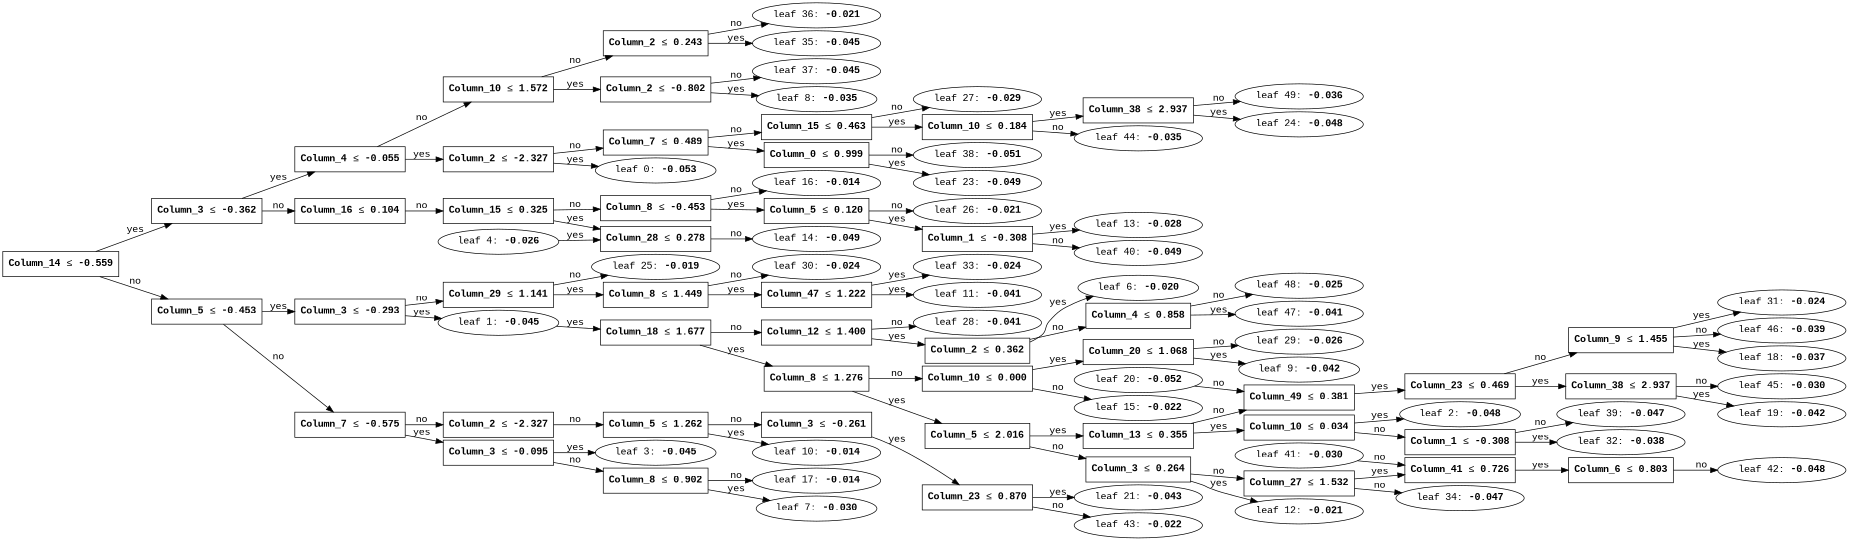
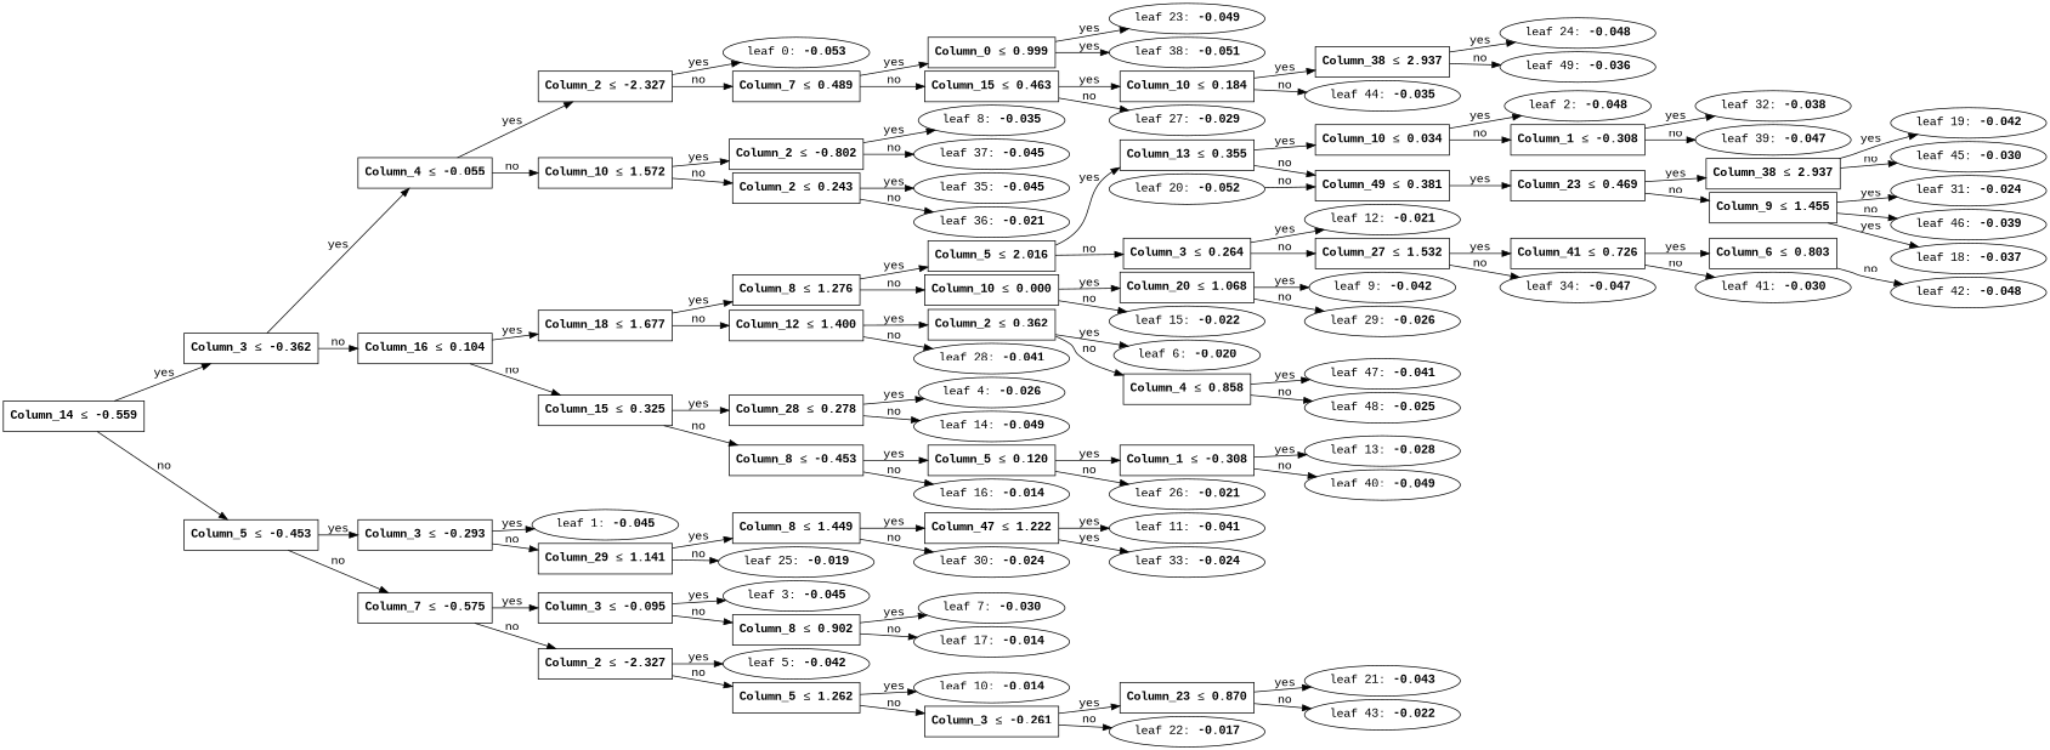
  digraph {
    fontname="Liberation Mono"
    nodesep=0.05
    rankdir=LR
    ranksep=0.3
    node [fontname="Liberation Mono"]
    edge [fontname="Liberation Mono"]
    n1 [fillcolor=white label=<<B>Column_14</B> &#8804; <B>-0.559</B>> shape=rectangle]
    n2 [fillcolor=white label=<<B>Column_3</B> &#8804; <B>-0.362</B>> shape=rectangle]
    n3 [fillcolor=white label=<<B>Column_5</B> &#8804; <B>-0.453</B>> shape=rectangle]
    n4 [fillcolor=white label=<<B>Column_4</B> &#8804; <B>-0.055</B>> shape=rectangle]
    n5 [fillcolor=white label=<<B>Column_16</B> &#8804; <B>0.104</B>> shape=rectangle]
    n6 [fillcolor=white label=<<B>Column_3</B> &#8804; <B>-0.293</B>> shape=rectangle]
    n7 [fillcolor=white label=<<B>Column_7</B> &#8804; <B>-0.575</B>> shape=rectangle]
    n8 [fillcolor=white label=<<B>Column_2</B> &#8804; <B>-2.327</B>> shape=rectangle]
    n9 [fillcolor=white label=<<B>Column_10</B> &#8804; <B>1.572</B>> shape=rectangle]
    n10 [fillcolor=white label=<<B>Column_18</B> &#8804; <B>1.677</B>> shape=rectangle]
    n11 [fillcolor=white label=<<B>Column_15</B> &#8804; <B>0.325</B>> shape=rectangle]
    n12 [label=<leaf 0: <B>-0.053</B>>]
    n13 [fillcolor=white label=<<B>Column_7</B> &#8804; <B>0.489</B>> shape=rectangle]
    n14 [fillcolor=white label=<<B>Column_2</B> &#8804; <B>-0.802</B>> shape=rectangle]
    n15 [fillcolor=white label=<<B>Column_2</B> &#8804; <B>0.243</B>> shape=rectangle]
    n16 [fillcolor=white label=<<B>Column_0</B> &#8804; <B>0.999</B>> shape=rectangle]
    n17 [fillcolor=white label=<<B>Column_15</B> &#8804; <B>0.463</B>> shape=rectangle]
    n18 [label=<leaf 23: <B>-0.049</B>>]
    n19 [label=<leaf 38: <B>-0.051</B>>]
    n20 [fillcolor=white label=<<B>Column_10</B> &#8804; <B>0.184</B>> shape=rectangle]
    n21 [label=<leaf 27: <B>-0.029</B>>]
    n22 [fillcolor=white label=<<B>Column_38</B> &#8804; <B>2.937</B>> shape=rectangle]
    n23 [label=<leaf 44: <B>-0.035</B>>]
    n24 [label=<leaf 24: <B>-0.048</B>>]
    n25 [label=<leaf 49: <B>-0.036</B>>]
    n26 [label=<leaf 8: <B>-0.035</B>>]
    n27 [label=<leaf 37: <B>-0.045</B>>]
    n28 [label=<leaf 35: <B>-0.045</B>>]
    n29 [label=<leaf 36: <B>-0.021</B>>]
    n30 [fillcolor=white label=<<B>Column_8</B> &#8804; <B>1.276</B>> shape=rectangle]
    n31 [fillcolor=white label=<<B>Column_12</B> &#8804; <B>1.400</B>> shape=rectangle]
    n32 [fillcolor=white label=<<B>Column_28</B> &#8804; <B>0.278</B>> shape=rectangle]
    n33 [fillcolor=white label=<<B>Column_8</B> &#8804; <B>-0.453</B>> shape=rectangle]
    n34 [fillcolor=white label=<<B>Column_5</B> &#8804; <B>2.016</B>> shape=rectangle]
    n35 [fillcolor=white label=<<B>Column_10</B> &#8804; <B>0.000</B>> shape=rectangle]
    n36 [fillcolor=white label=<<B>Column_2</B> &#8804; <B>0.362</B>> shape=rectangle]
    n37 [label=<leaf 28: <B>-0.041</B>>]
    n38 [fillcolor=white label=<<B>Column_13</B> &#8804; <B>0.355</B>> shape=rectangle]
    n39 [fillcolor=white label=<<B>Column_3</B> &#8804; <B>0.264</B>> shape=rectangle]
    n40 [fillcolor=white label=<<B>Column_20</B> &#8804; <B>1.068</B>> shape=rectangle]
    n41 [label=<leaf 15: <B>-0.022</B>>]
    n42 [fillcolor=white label=<<B>Column_10</B> &#8804; <B>0.034</B>> shape=rectangle]
    n43 [fillcolor=white label=<<B>Column_49</B> &#8804; <B>0.381</B>> shape=rectangle]
    n44 [label=<leaf 12: <B>-0.021</B>>]
    n45 [fillcolor=white label=<<B>Column_27</B> &#8804; <B>1.532</B>> shape=rectangle]
    n46 [label=<leaf 2: <B>-0.048</B>>]
    n47 [fillcolor=white label=<<B>Column_1</B> &#8804; <B>-0.308</B>> shape=rectangle]
    n48 [fillcolor=white label=<<B>Column_23</B> &#8804; <B>0.469</B>> shape=rectangle]
    n49 [label=<leaf 32: <B>-0.038</B>>]
    n50 [label=<leaf 39: <B>-0.047</B>>]
    n51 [fillcolor=white label=<<B>Column_38</B> &#8804; <B>2.937</B>> shape=rectangle]
    n52 [fillcolor=white label=<<B>Column_9</B> &#8804; <B>1.455</B>> shape=rectangle]
    n53 [label=<leaf 20: <B>-0.052</B>>]
    n54 [label=<leaf 19: <B>-0.042</B>>]
    n55 [label=<leaf 45: <B>-0.030</B>>]
    n56 [label=<leaf 31: <B>-0.024</B>>]
    n57 [label=<leaf 46: <B>-0.039</B>>]
    n58 [label=<leaf 18: <B>-0.037</B>>]
    n59 [fillcolor=white label=<<B>Column_41</B> &#8804; <B>0.726</B>> shape=rectangle]
    n60 [label=<leaf 34: <B>-0.047</B>>]
    n61 [fillcolor=white label=<<B>Column_6</B> &#8804; <B>0.803</B>> shape=rectangle]
    n62 [label=<leaf 41: <B>-0.030</B>>]
    n63 [label=<leaf 42: <B>-0.048</B>>]
    n64 [label=<leaf 9: <B>-0.042</B>>]
    n65 [label=<leaf 29: <B>-0.026</B>>]
    n66 [label=<leaf 6: <B>-0.020</B>>]
    n67 [fillcolor=white label=<<B>Column_4</B> &#8804; <B>0.858</B>> shape=rectangle]
    n68 [label=<leaf 47: <B>-0.041</B>>]
    n69 [label=<leaf 48: <B>-0.025</B>>]
    n70 [label=<leaf 4: <B>-0.026</B>>]
    n71 [label=<leaf 14: <B>-0.049</B>>]
    n72 [fillcolor=white label=<<B>Column_5</B> &#8804; <B>0.120</B>> shape=rectangle]
    n73 [label=<leaf 16: <B>-0.014</B>>]
    n74 [fillcolor=white label=<<B>Column_1</B> &#8804; <B>-0.308</B>> shape=rectangle]
    n75 [label=<leaf 26: <B>-0.021</B>>]
    n76 [label=<leaf 13: <B>-0.028</B>>]
    n77 [label=<leaf 40: <B>-0.049</B>>]
    n78 [label=<leaf 1: <B>-0.045</B>>]
    n79 [fillcolor=white label=<<B>Column_29</B> &#8804; <B>1.141</B>> shape=rectangle]
    n80 [fillcolor=white label=<<B>Column_3</B> &#8804; <B>-0.095</B>> shape=rectangle]
    n81 [fillcolor=white label=<<B>Column_2</B> &#8804; <B>-2.327</B>> shape=rectangle]
    n82 [fillcolor=white label=<<B>Column_8</B> &#8804; <B>1.449</B>> shape=rectangle]
    n83 [label=<leaf 25: <B>-0.019</B>>]
    n84 [fillcolor=white label=<<B>Column_47</B> &#8804; <B>1.222</B>> shape=rectangle]
    n85 [label=<leaf 30: <B>-0.024</B>>]
    n86 [label=<leaf 11: <B>-0.041</B>>]
    n87 [label=<leaf 33: <B>-0.024</B>>]
    n88 [label=<leaf 3: <B>-0.045</B>>]
    n89 [fillcolor=white label=<<B>Column_8</B> &#8804; <B>0.902</B>> shape=rectangle]
+   n90 [label=<leaf 5: <B>-0.042</B>>]
    n91 [fillcolor=white label=<<B>Column_5</B> &#8804; <B>1.262</B>> shape=rectangle]
    n92 [label=<leaf 7: <B>-0.030</B>>]
    n93 [label=<leaf 17: <B>-0.014</B>>]
    n94 [label=<leaf 10: <B>-0.014</B>>]
    n95 [fillcolor=white label=<<B>Column_3</B> &#8804; <B>-0.261</B>> shape=rectangle]
    n96 [fillcolor=white label=<<B>Column_23</B> &#8804; <B>0.870</B>> shape=rectangle]
+   n97 [label=<leaf 22: <B>-0.017</B>>]
    n98 [label=<leaf 21: <B>-0.043</B>>]
    n99 [label=<leaf 43: <B>-0.022</B>>]
    n1 -> n2 [label=yes]
    n1 -> n3 [label=no]
    n2 -> n4 [label=yes]
    n2 -> n5 [label=no]
    n3 -> n6 [label=yes]
    n3 -> n7 [label=no]
    n4 -> n8 [label=yes]
    n4 -> n9 [label=no]
-   n78 -> n10 [label=yes]
+   n5 -> n10 [label=yes]
    n5 -> n11 [label=no]
    n6 -> n78 [label=yes]
    n6 -> n79 [label=no]
    n7 -> n80 [label=yes]
    n7 -> n81 [label=no]
    n8 -> n12 [label=yes]
    n8 -> n13 [label=no]
    n9 -> n14 [label=yes]
    n9 -> n15 [label=no]
    n10 -> n30 [label=yes]
    n10 -> n31 [label=no]
    n11 -> n32 [label=yes]
    n11 -> n33 [label=no]
    n13 -> n16 [label=yes]
    n13 -> n17 [label=no]
    n14 -> n26 [label=yes]
    n14 -> n27 [label=no]
    n15 -> n28 [label=yes]
    n15 -> n29 [label=no]
    n16 -> n18 [label=yes]
-   n16 -> n19 [label=no]
+   n16 -> n19 [label=yes]
    n17 -> n20 [label=yes]
    n17 -> n21 [label=no]
    n20 -> n22 [label=yes]
    n20 -> n23 [label=no]
    n22 -> n24 [label=yes]
    n22 -> n25 [label=no]
    n30 -> n34 [label=yes]
    n30 -> n35 [label=no]
    n31 -> n36 [label=yes]
    n31 -> n37 [label=no]
-   n70 -> n32 [label=yes]
+   n32 -> n70 [label=yes]
    n32 -> n71 [label=no]
    n33 -> n72 [label=yes]
    n33 -> n73 [label=no]
    n34 -> n38 [label=yes]
    n34 -> n39 [label=no]
    n35 -> n40 [label=yes]
    n35 -> n41 [label=no]
    n36 -> n66 [label=yes]
    n36 -> n67 [label=no]
    n38 -> n42 [label=yes]
    n38 -> n43 [label=no]
    n39 -> n44 [label=yes]
    n39 -> n45 [label=no]
    n40 -> n64 [label=yes]
    n40 -> n65 [label=no]
    n42 -> n46 [label=yes]
    n42 -> n47 [label=no]
    n43 -> n48 [label=yes]
    n45 -> n59 [label=yes]
    n45 -> n60 [label=no]
    n47 -> n49 [label=yes]
    n47 -> n50 [label=no]
    n48 -> n51 [label=yes]
    n48 -> n52 [label=no]
    n51 -> n54 [label=yes]
    n51 -> n55 [label=no]
    n52 -> n56 [label=yes]
    n52 -> n57 [label=no]
    n52 -> n58 [label=yes]
    n53 -> n43 [label=no]
    n59 -> n61 [label=yes]
-   n62 -> n59 [label=no]
+   n59 -> n62 [label=no]
    n61 -> n63 [label=no]
    n67 -> n68 [label=yes]
    n67 -> n69 [label=no]
    n72 -> n74 [label=yes]
    n72 -> n75 [label=no]
    n74 -> n76 [label=yes]
    n74 -> n77 [label=no]
    n79 -> n82 [label=yes]
    n79 -> n83 [label=no]
    n80 -> n88 [label=yes]
    n80 -> n89 [label=no]
+   n81 -> n90 [label=yes]
    n81 -> n91 [label=no]
    n82 -> n84 [label=yes]
    n82 -> n85 [label=no]
    n84 -> n86 [label=yes]
    n84 -> n87 [label=yes]
    n89 -> n92 [label=yes]
    n89 -> n93 [label=no]
    n91 -> n94 [label=yes]
    n91 -> n95 [label=no]
    n95 -> n96 [label=yes]
+   n95 -> n97 [label=no]
    n96 -> n98 [label=yes]
    n96 -> n99 [label=no]
  }
